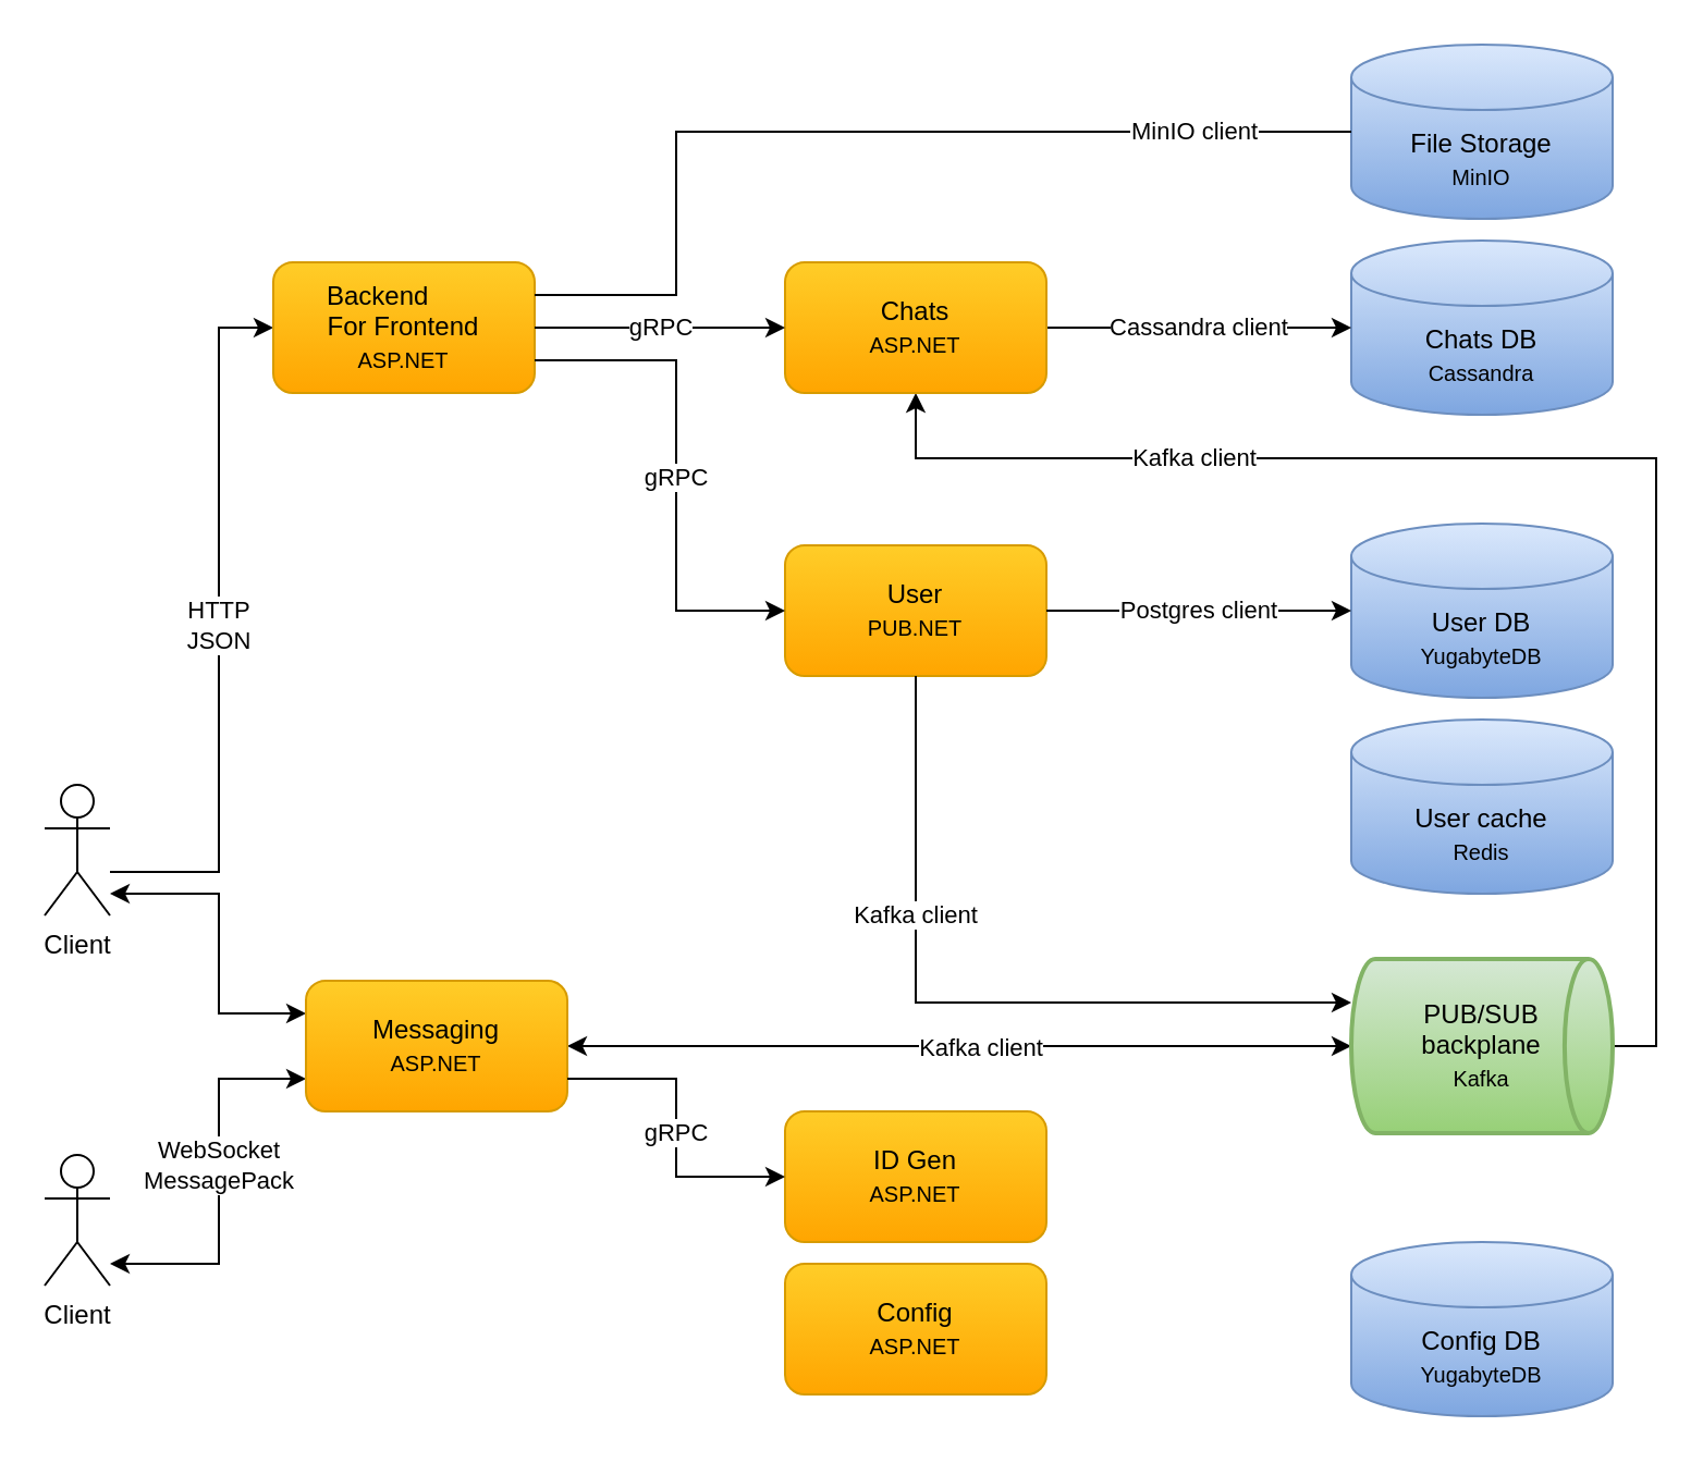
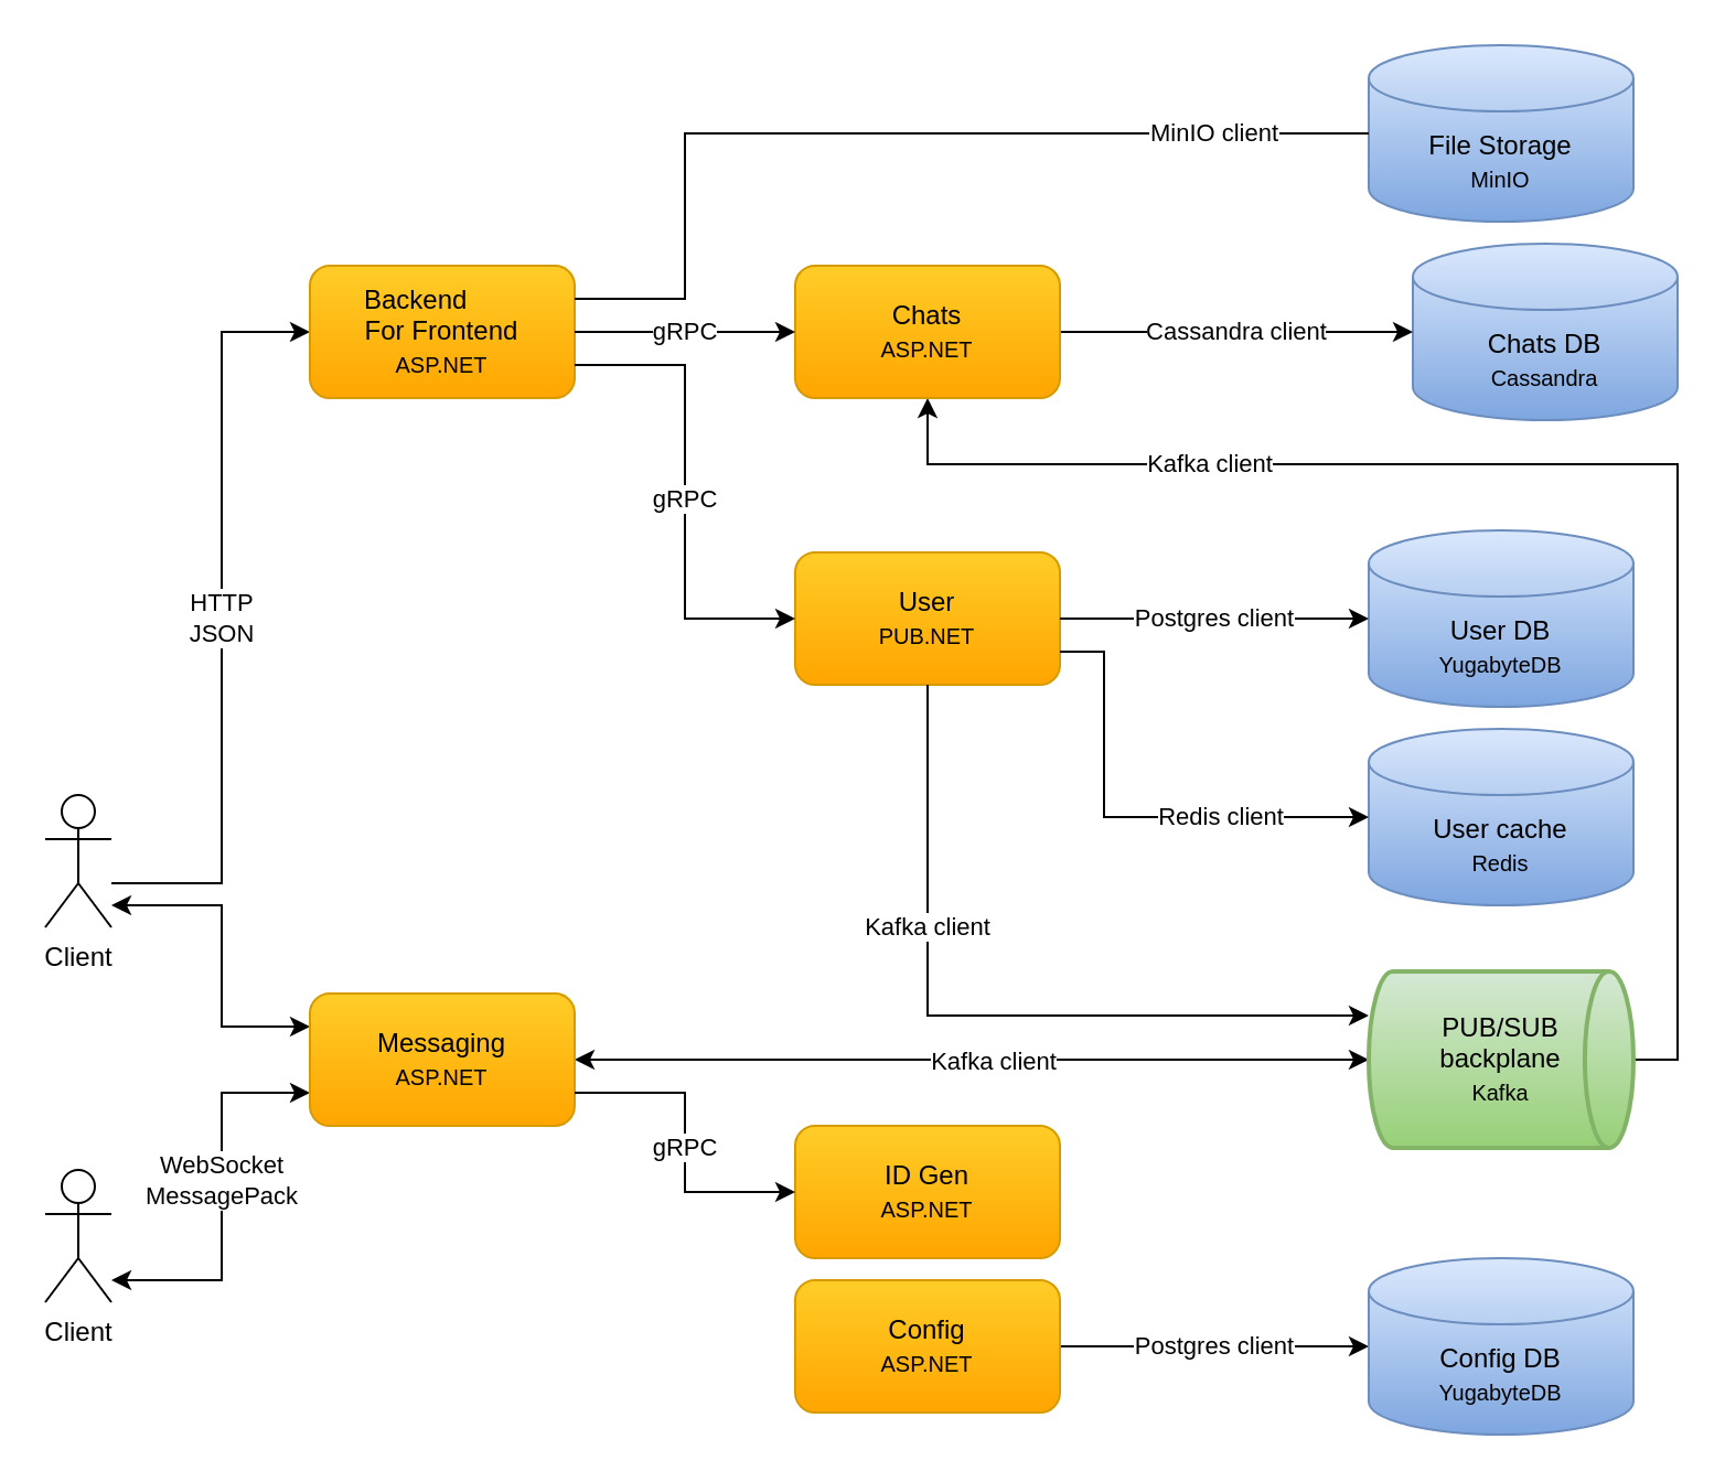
  <mxCell id="0" />
  <mxCell id="1" parent="0" />
  <mxCell id="2" value="" style="edgeStyle=orthogonalEdgeStyle;rounded=0;orthogonalLoop=1;jettySize=auto;html=1;entryX=0;entryY=0.25;entryDx=0;entryDy=0;startArrow=classic;startFill=1;" parent="1" source="4" target="8" edge="1"><mxGeometry relative="1" as="geometry"><Array as="points"><mxPoint x="100" y="410" /><mxPoint x="100" y="465" /></Array></mxGeometry></mxCell>
  <mxCell id="3" value="HTTP&lt;br style=&quot;border-color: var(--border-color);&quot;&gt;JSON" style="edgeStyle=orthogonalEdgeStyle;rounded=0;orthogonalLoop=1;jettySize=auto;html=1;entryX=0;entryY=0.5;entryDx=0;entryDy=0;" parent="1" source="4" target="19" edge="1"><mxGeometry relative="1" as="geometry"><Array as="points"><mxPoint x="100" y="400" /><mxPoint x="100" y="150" /></Array><mxPoint as="offset" /></mxGeometry></mxCell>
  <mxCell id="4" value="Client" style="shape=umlActor;verticalLabelPosition=bottom;verticalAlign=top;html=1;outlineConnect=0;" parent="1" vertex="1"><mxGeometry x="20" y="360" width="30" height="60" as="geometry" /></mxCell>
  <mxCell id="5" value="WebSocket&lt;br style=&quot;border-color: var(--border-color);&quot;&gt;MessagePack" style="edgeStyle=orthogonalEdgeStyle;rounded=0;orthogonalLoop=1;jettySize=auto;html=1;entryX=0;entryY=0.75;entryDx=0;entryDy=0;startArrow=classic;startFill=1;" parent="1" source="6" target="8" edge="1"><mxGeometry x="0.091" relative="1" as="geometry"><mxPoint as="offset" /><Array as="points"><mxPoint x="100" y="580" /><mxPoint x="100" y="495" /></Array></mxGeometry></mxCell>
  <mxCell id="6" value="Client" style="shape=umlActor;verticalLabelPosition=bottom;verticalAlign=top;html=1;outlineConnect=0;" parent="1" vertex="1"><mxGeometry x="20" y="530" width="30" height="60" as="geometry" /></mxCell>
  <mxCell id="7" value="&lt;span style=&quot;color: rgb(0, 0, 0); font-family: Helvetica; font-size: 11px; font-style: normal; font-variant-ligatures: normal; font-variant-caps: normal; font-weight: 400; letter-spacing: normal; orphans: 2; text-align: center; text-indent: 0px; text-transform: none; widows: 2; word-spacing: 0px; -webkit-text-stroke-width: 0px; background-color: rgb(255, 255, 255); text-decoration-thickness: initial; text-decoration-style: initial; text-decoration-color: initial; float: none; display: inline !important;&quot;&gt;Kafka client&lt;/span&gt;" style="rounded=0;orthogonalLoop=1;jettySize=auto;html=1;entryX=0;entryY=0.5;entryDx=0;entryDy=0;entryPerimeter=0;startArrow=classic;startFill=1;exitX=1;exitY=0.5;exitDx=0;exitDy=0;" parent="1" source="8" target="10" edge="1"><mxGeometry x="0.053" y="-1" relative="1" as="geometry"><mxPoint as="offset" /></mxGeometry></mxCell>
  <mxCell id="8" value="Messaging&lt;br style=&quot;border-color: var(--border-color);&quot;&gt;&lt;font style=&quot;border-color: var(--border-color); font-size: 10px;&quot;&gt;ASP.NET&lt;/font&gt;" style="rounded=1;whiteSpace=wrap;html=1;gradientColor=#ffa500;fillColor=#ffcd28;strokeColor=#d79b00;" parent="1" vertex="1"><mxGeometry x="140" y="450" width="120" height="60" as="geometry" /></mxCell>
  <mxCell id="9" value="Kafka client" style="edgeStyle=orthogonalEdgeStyle;rounded=0;orthogonalLoop=1;jettySize=auto;html=1;entryX=0.5;entryY=1;entryDx=0;entryDy=0;exitX=1;exitY=0.5;exitDx=0;exitDy=0;exitPerimeter=0;" parent="1" source="10" target="16" edge="1"><mxGeometry x="0.522" relative="1" as="geometry"><mxPoint as="offset" /><Array as="points"><mxPoint x="760" y="480" /><mxPoint x="760" y="210" /><mxPoint x="420" y="210" /></Array><mxPoint x="720" y="510" as="sourcePoint" /></mxGeometry></mxCell>
  <mxCell id="10" value="PUB/SUB&lt;br style=&quot;border-color: var(--border-color);&quot;&gt;backplane&lt;br style=&quot;border-color: var(--border-color);&quot;&gt;&lt;font style=&quot;border-color: var(--border-color); font-size: 10px;&quot;&gt;Kafka&lt;/font&gt;" style="strokeWidth=2;html=1;shape=mxgraph.flowchart.direct_data;whiteSpace=wrap;gradientColor=#97d077;fillColor=#d5e8d4;strokeColor=#82b366;" parent="1" vertex="1"><mxGeometry x="620" y="440" width="120" height="80" as="geometry" /></mxCell>
- <mxCell id="11" value="Chats DB&lt;br style=&quot;border-color: var(--border-color);&quot;&gt;&lt;font style=&quot;border-color: var(--border-color); font-size: 10px;&quot;&gt;Cassandra&lt;/font&gt;" style="shape=cylinder3;whiteSpace=wrap;html=1;boundedLbl=1;backgroundOutline=1;size=15;gradientColor=#7ea6e0;fillColor=#dae8fc;strokeColor=#6c8ebf;" parent="1" vertex="1"><mxGeometry x="620" y="110" width="120" height="80" as="geometry" /></mxCell>
+ <mxCell id="11" value="Chats DB&lt;br style=&quot;border-color: var(--border-color);&quot;&gt;&lt;font style=&quot;border-color: var(--border-color); font-size: 10px;&quot;&gt;Cassandra&lt;/font&gt;" style="shape=cylinder3;whiteSpace=wrap;html=1;boundedLbl=1;backgroundOutline=1;size=15;gradientColor=#7ea6e0;fillColor=#dae8fc;strokeColor=#6c8ebf;" parent="1" vertex="1"><mxGeometry x="640" y="110" width="120" height="80" as="geometry" /></mxCell>
  <mxCell id="12" value="&lt;span style=&quot;color: rgb(0, 0, 0); font-family: Helvetica; font-size: 11px; font-style: normal; font-variant-ligatures: normal; font-variant-caps: normal; font-weight: 400; letter-spacing: normal; orphans: 2; text-align: center; text-indent: 0px; text-transform: none; widows: 2; word-spacing: 0px; -webkit-text-stroke-width: 0px; background-color: rgb(255, 255, 255); text-decoration-thickness: initial; text-decoration-style: initial; text-decoration-color: initial; float: none; display: inline !important;&quot;&gt;Cassandra client&lt;/span&gt;" style="rounded=0;orthogonalLoop=1;jettySize=auto;html=1;entryX=0;entryY=0.5;entryDx=0;entryDy=0;entryPerimeter=0;startArrow=none;startFill=0;exitX=1;exitY=0.5;exitDx=0;exitDy=0;" parent="1" source="16" target="11" edge="1"><mxGeometry relative="1" as="geometry"><mxPoint x="350" y="325" as="sourcePoint" /><mxPoint x="580" y="470" as="targetPoint" /><mxPoint as="offset" /><Array as="points" /></mxGeometry></mxCell>
+ <mxCell id="13" value="Postgres client" style="edgeStyle=orthogonalEdgeStyle;rounded=0;orthogonalLoop=1;jettySize=auto;html=1;entryX=0;entryY=0.5;entryDx=0;entryDy=0;entryPerimeter=0;exitX=1;exitY=0.5;exitDx=0;exitDy=0;" parent="1" source="14" target="15" edge="1"><mxGeometry relative="1" as="geometry" /></mxCell>
  <mxCell id="14" value="Config&lt;br style=&quot;border-color: var(--border-color);&quot;&gt;&lt;font style=&quot;border-color: var(--border-color); font-size: 10px;&quot;&gt;ASP.NET&lt;/font&gt;" style="rounded=1;whiteSpace=wrap;html=1;gradientColor=#ffa500;fillColor=#ffcd28;strokeColor=#d79b00;" parent="1" vertex="1"><mxGeometry x="360" y="580" width="120" height="60" as="geometry" /></mxCell>
  <mxCell id="15" value="Config DB&lt;br style=&quot;border-color: var(--border-color);&quot;&gt;&lt;span style=&quot;font-size: 10px;&quot;&gt;YugabyteDB&lt;/span&gt;" style="shape=cylinder3;whiteSpace=wrap;html=1;boundedLbl=1;backgroundOutline=1;size=15;gradientColor=#7ea6e0;fillColor=#dae8fc;strokeColor=#6c8ebf;" parent="1" vertex="1"><mxGeometry x="620" y="570" width="120" height="80" as="geometry" /></mxCell>
  <mxCell id="16" value="Chats&lt;br style=&quot;border-color: var(--border-color);&quot;&gt;&lt;font style=&quot;border-color: var(--border-color); font-size: 10px;&quot;&gt;ASP.NET&lt;/font&gt;" style="rounded=1;whiteSpace=wrap;html=1;gradientColor=#ffa500;fillColor=#ffcd28;strokeColor=#d79b00;" parent="1" vertex="1"><mxGeometry x="360" y="120" width="120" height="60" as="geometry" /></mxCell>
  <mxCell id="17" value="ID Gen&lt;br style=&quot;border-color: var(--border-color);&quot;&gt;&lt;font style=&quot;border-color: var(--border-color); font-size: 10px;&quot;&gt;ASP.NET&lt;/font&gt;" style="rounded=1;whiteSpace=wrap;html=1;gradientColor=#ffa500;fillColor=#ffcd28;strokeColor=#d79b00;" parent="1" vertex="1"><mxGeometry x="360" y="510" width="120" height="60" as="geometry" /></mxCell>
  <mxCell id="18" value="gRPC" style="endArrow=classic;html=1;exitX=1;exitY=0.75;exitDx=0;exitDy=0;entryX=0;entryY=0.5;entryDx=0;entryDy=0;rounded=0;edgeStyle=orthogonalEdgeStyle;" parent="1" source="8" target="17" edge="1"><mxGeometry x="0.03" width="50" height="50" relative="1" as="geometry"><mxPoint x="510" y="295" as="sourcePoint" /><mxPoint x="270" y="485" as="targetPoint" /><mxPoint as="offset" /></mxGeometry></mxCell>
- <mxCell id="19" value="Backend&amp;nbsp; &amp;nbsp; &amp;nbsp; &amp;nbsp;&lt;br style=&quot;border-color: var(--border-color);&quot;&gt;For Frontend&lt;br style=&quot;border-color: var(--border-color);&quot;&gt;&lt;font style=&quot;border-color: var(--border-color); font-size: 10px;&quot;&gt;ASP.NET&lt;/font&gt;" style="rounded=1;whiteSpace=wrap;html=1;gradientColor=#ffa500;fillColor=#ffcd28;strokeColor=#d79b00;" parent="1" vertex="1"><mxGeometry x="125" y="120" width="120" height="60" as="geometry" /></mxCell>
+ <mxCell id="19" value="Backend&amp;nbsp; &amp;nbsp; &amp;nbsp; &amp;nbsp;&lt;br style=&quot;border-color: var(--border-color);&quot;&gt;For Frontend&lt;br style=&quot;border-color: var(--border-color);&quot;&gt;&lt;font style=&quot;border-color: var(--border-color); font-size: 10px;&quot;&gt;ASP.NET&lt;/font&gt;" style="rounded=1;whiteSpace=wrap;html=1;gradientColor=#ffa500;fillColor=#ffcd28;strokeColor=#d79b00;" parent="1" vertex="1"><mxGeometry x="140" y="120" width="120" height="60" as="geometry" /></mxCell>
  <mxCell id="20" value="gRPC" style="endArrow=classic;html=1;exitX=1;exitY=0.5;exitDx=0;exitDy=0;entryX=0;entryY=0.5;entryDx=0;entryDy=0;rounded=0;edgeStyle=orthogonalEdgeStyle;" parent="1" source="19" target="16" edge="1"><mxGeometry width="50" height="50" relative="1" as="geometry"><mxPoint x="270" y="495" as="sourcePoint" /><mxPoint x="350" y="560" as="targetPoint" /><mxPoint as="offset" /><Array as="points"><mxPoint x="290" y="150" /><mxPoint x="290" y="150" /></Array></mxGeometry></mxCell>
  <mxCell id="21" value="User&lt;br style=&quot;border-color: var(--border-color);&quot;&gt;&lt;font style=&quot;border-color: var(--border-color); font-size: 10px;&quot;&gt;PUB.NET&lt;/font&gt;" style="rounded=1;whiteSpace=wrap;html=1;gradientColor=#ffa500;fillColor=#ffcd28;strokeColor=#d79b00;" parent="1" vertex="1"><mxGeometry x="360" y="250" width="120" height="60" as="geometry" /></mxCell>
  <mxCell id="22" value="User DB&lt;br style=&quot;border-color: var(--border-color);&quot;&gt;&lt;font style=&quot;border-color: var(--border-color); font-size: 10px;&quot;&gt;YugabyteDB&lt;/font&gt;" style="shape=cylinder3;whiteSpace=wrap;html=1;boundedLbl=1;backgroundOutline=1;size=15;gradientColor=#7ea6e0;fillColor=#dae8fc;strokeColor=#6c8ebf;" parent="1" vertex="1"><mxGeometry x="620" y="240" width="120" height="80" as="geometry" /></mxCell>
  <mxCell id="23" value="&lt;font style=&quot;font-size: 11px&quot;&gt;Postgres client&lt;br&gt;&lt;/font&gt;" style="rounded=0;orthogonalLoop=1;jettySize=auto;html=1;entryX=0;entryY=0.5;entryDx=0;entryDy=0;entryPerimeter=0;startArrow=none;startFill=0;exitX=1;exitY=0.5;exitDx=0;exitDy=0;edgeStyle=orthogonalEdgeStyle;" parent="1" source="21" target="22" edge="1"><mxGeometry relative="1" as="geometry"><mxPoint x="480" y="110" as="sourcePoint" /><mxPoint x="550" y="160" as="targetPoint" /><mxPoint as="offset" /></mxGeometry></mxCell>
  <mxCell id="24" value="&lt;span style=&quot;color: rgb(0, 0, 0); font-family: Helvetica; font-size: 11px; font-style: normal; font-variant-ligatures: normal; font-variant-caps: normal; font-weight: 400; letter-spacing: normal; orphans: 2; text-align: center; text-indent: 0px; text-transform: none; widows: 2; word-spacing: 0px; -webkit-text-stroke-width: 0px; background-color: rgb(255, 255, 255); text-decoration-thickness: initial; text-decoration-style: initial; text-decoration-color: initial; float: none; display: inline !important;&quot;&gt;gRPC&lt;/span&gt;" style="endArrow=classic;html=1;entryX=0;entryY=0.5;entryDx=0;entryDy=0;exitX=1;exitY=0.75;exitDx=0;exitDy=0;rounded=0;edgeStyle=orthogonalEdgeStyle;" parent="1" source="19" target="21" edge="1"><mxGeometry x="0.035" width="50" height="50" relative="1" as="geometry"><mxPoint x="270" y="90" as="sourcePoint" /><mxPoint x="370" y="340" as="targetPoint" /><mxPoint as="offset" /><Array as="points"><mxPoint x="310" y="165" /><mxPoint x="310" y="280" /></Array></mxGeometry></mxCell>
  <mxCell id="25" value="User cache&lt;br style=&quot;border-color: var(--border-color);&quot;&gt;&lt;font style=&quot;border-color: var(--border-color); font-size: 10px;&quot;&gt;Redis&lt;/font&gt;" style="shape=cylinder3;whiteSpace=wrap;html=1;boundedLbl=1;backgroundOutline=1;size=15;gradientColor=#7ea6e0;fillColor=#dae8fc;strokeColor=#6c8ebf;" parent="1" vertex="1"><mxGeometry x="620" y="330" width="120" height="80" as="geometry" /></mxCell>
+ <mxCell id="26" value="Redis client" style="rounded=0;orthogonalLoop=1;jettySize=auto;html=1;entryX=0;entryY=0.5;entryDx=0;entryDy=0;entryPerimeter=0;exitX=1;exitY=0.75;exitDx=0;exitDy=0;edgeStyle=orthogonalEdgeStyle;" parent="1" source="21" target="25" edge="1"><mxGeometry x="0.378" relative="1" as="geometry"><mxPoint x="470" y="200" as="sourcePoint" /><mxPoint x="570" y="220" as="targetPoint" /><mxPoint as="offset" /><Array as="points"><mxPoint x="500" y="295" /><mxPoint x="500" y="370" /></Array></mxGeometry></mxCell>
  <mxCell id="27" value="Kafka client" style="endArrow=classic;html=1;rounded=0;edgeStyle=orthogonalEdgeStyle;exitX=0.5;exitY=1;exitDx=0;exitDy=0;" parent="1" source="21" target="10" edge="1"><mxGeometry x="-0.371" width="50" height="50" relative="1" as="geometry"><mxPoint x="290" y="400" as="sourcePoint" /><mxPoint x="590" y="460" as="targetPoint" /><mxPoint as="offset" /><Array as="points"><mxPoint x="420" y="460" /></Array></mxGeometry></mxCell>
  <mxCell id="28" value="File Storage&lt;br style=&quot;border-color: var(--border-color);&quot;&gt;&lt;font style=&quot;border-color: var(--border-color); font-size: 10px;&quot;&gt;MinIO&lt;/font&gt;" style="shape=cylinder3;whiteSpace=wrap;html=1;boundedLbl=1;backgroundOutline=1;size=15;gradientColor=#7ea6e0;fillColor=#dae8fc;strokeColor=#6c8ebf;" parent="1" vertex="1"><mxGeometry x="620" y="20" width="120" height="80" as="geometry" /></mxCell>
  <mxCell id="29" value="MinIO client" style="edgeStyle=orthogonalEdgeStyle;rounded=0;orthogonalLoop=1;jettySize=auto;html=1;entryX=0;entryY=0.5;entryDx=0;entryDy=0;entryPerimeter=0;exitX=1;exitY=0.25;exitDx=0;exitDy=0;endArrow=none;" parent="1" source="19" target="28" edge="1"><mxGeometry x="0.678" relative="1" as="geometry"><Array as="points"><mxPoint x="310" y="135" /><mxPoint x="310" y="60" /></Array><mxPoint as="offset" /></mxGeometry></mxCell>
